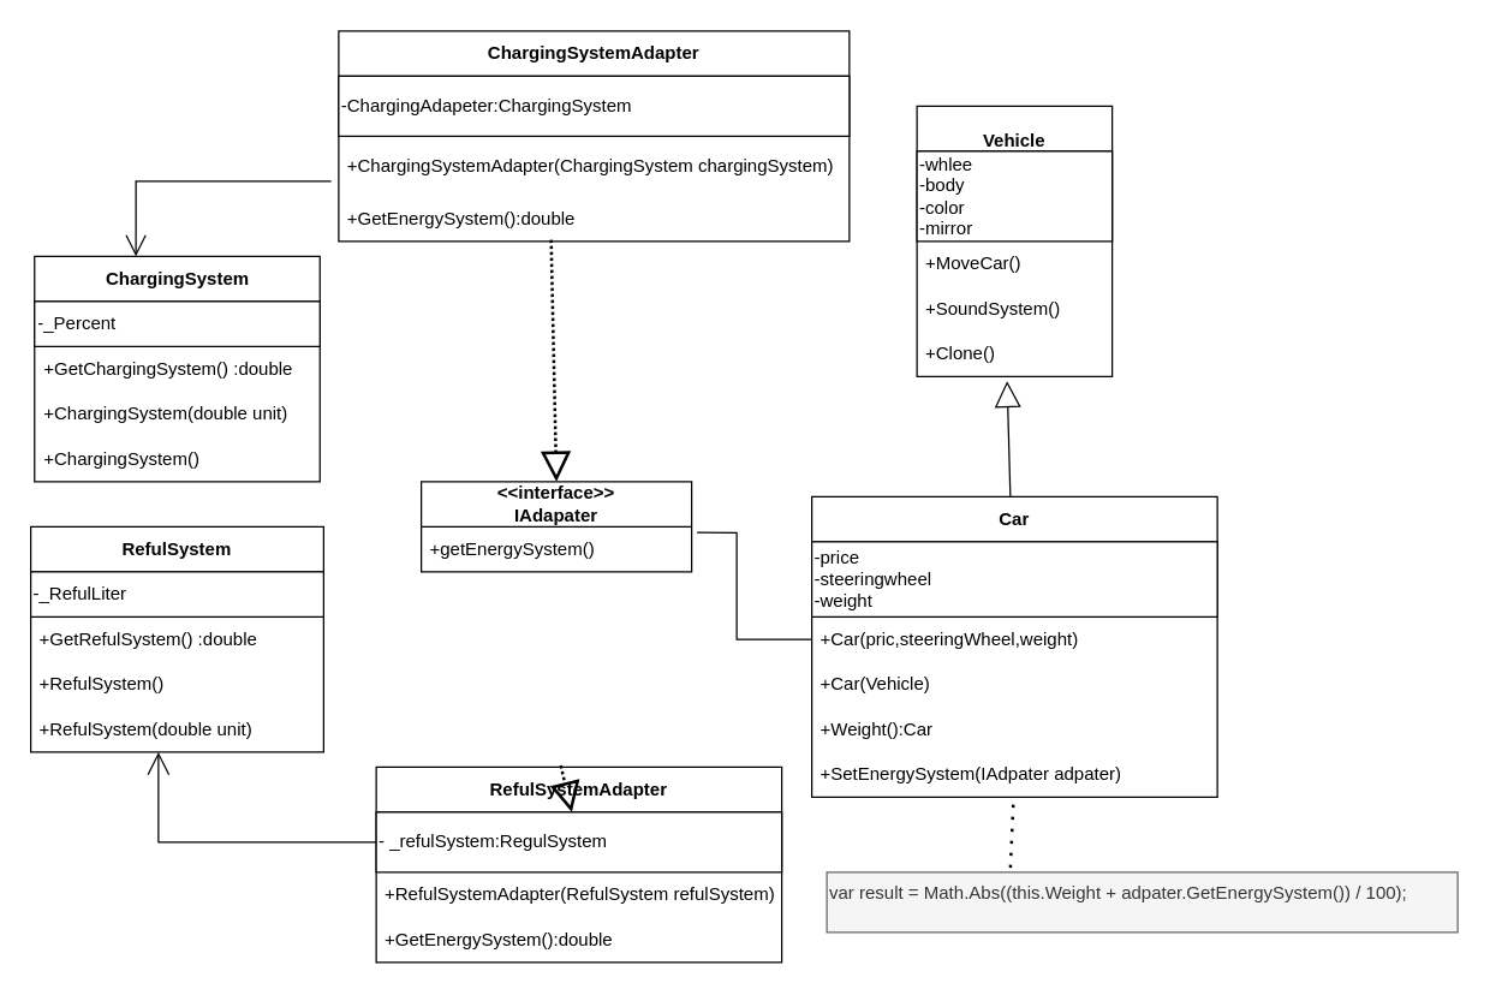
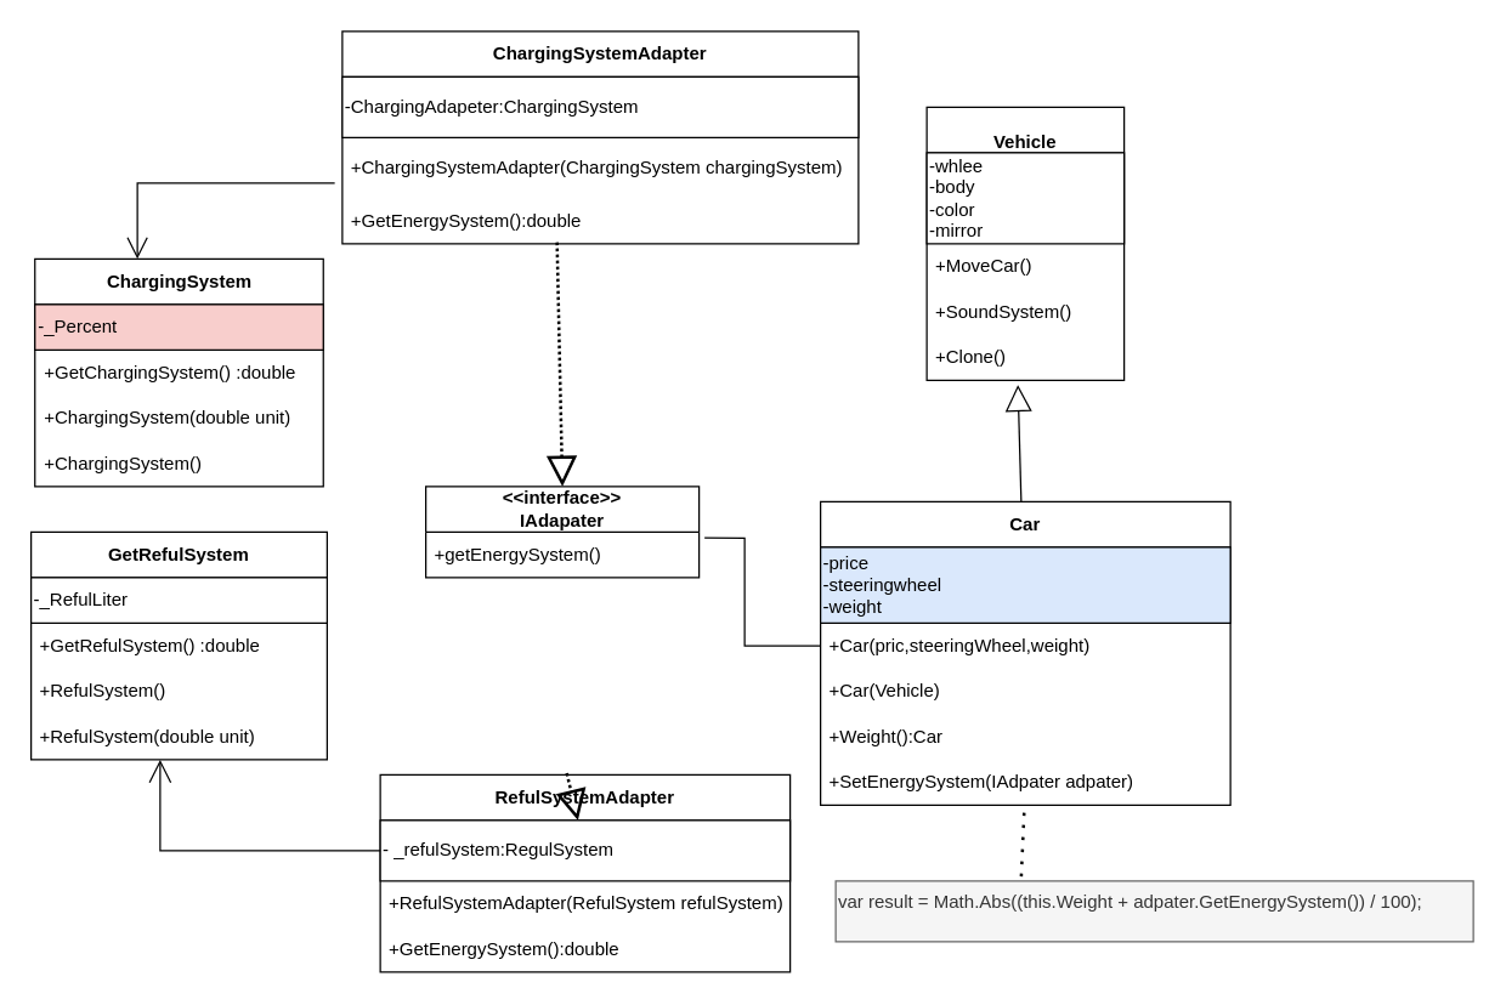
  <mxCell id="0" />
  <mxCell id="1" parent="0" />
  <mxCell id="2" value="&lt;b&gt;&lt;br&gt;Vehicle&lt;/b&gt;" style="swimlane;fontStyle=0;childLayout=stackLayout;horizontal=1;startSize=30;horizontalStack=0;resizeParent=1;resizeParentMax=0;resizeLast=0;collapsible=1;marginBottom=0;whiteSpace=wrap;html=1;" parent="1" vertex="1"><mxGeometry x="610" y="70" width="130" height="180" as="geometry" /></mxCell>
  <mxCell id="3" value="-whlee&lt;br&gt;-body&lt;br&gt;-color&lt;br&gt;&lt;span style=&quot;background-color: initial;&quot;&gt;-mirror&lt;br&gt;&lt;/span&gt;" style="whiteSpace=wrap;html=1;aspect=fixed;align=left;" parent="2" vertex="1"><mxGeometry y="30" width="130" height="60" as="geometry" /></mxCell>
  <mxCell id="4" value="+MoveCar()" style="text;strokeColor=none;fillColor=none;align=left;verticalAlign=middle;spacingLeft=4;spacingRight=4;overflow=hidden;points=[[0,0.5],[1,0.5]];portConstraint=eastwest;rotatable=0;whiteSpace=wrap;html=1;" parent="2" vertex="1"><mxGeometry y="90" width="130" height="30" as="geometry" /></mxCell>
  <mxCell id="5" value="+SoundSystem()" style="text;strokeColor=none;fillColor=none;align=left;verticalAlign=middle;spacingLeft=4;spacingRight=4;overflow=hidden;points=[[0,0.5],[1,0.5]];portConstraint=eastwest;rotatable=0;whiteSpace=wrap;html=1;" parent="2" vertex="1"><mxGeometry y="120" width="130" height="30" as="geometry" /></mxCell>
  <mxCell id="6" value="+Clone()" style="text;strokeColor=none;fillColor=none;align=left;verticalAlign=middle;spacingLeft=4;spacingRight=4;overflow=hidden;points=[[0,0.5],[1,0.5]];portConstraint=eastwest;rotatable=0;whiteSpace=wrap;html=1;" parent="2" vertex="1"><mxGeometry y="150" width="130" height="30" as="geometry" /></mxCell>
- <mxCell id="7" value="&lt;b&gt;RefulSystem&lt;/b&gt;" style="swimlane;fontStyle=0;childLayout=stackLayout;horizontal=1;startSize=30;horizontalStack=0;resizeParent=1;resizeParentMax=0;resizeLast=0;collapsible=1;marginBottom=0;whiteSpace=wrap;html=1;" parent="1" vertex="1"><mxGeometry x="20" y="350" width="195" height="150" as="geometry" /></mxCell>
+ <mxCell id="7" value="&lt;b&gt;GetRefulSystem&lt;/b&gt;" style="swimlane;fontStyle=0;childLayout=stackLayout;horizontal=1;startSize=30;horizontalStack=0;resizeParent=1;resizeParentMax=0;resizeLast=0;collapsible=1;marginBottom=0;whiteSpace=wrap;html=1;" parent="1" vertex="1"><mxGeometry x="20" y="350" width="195" height="150" as="geometry" /></mxCell>
  <mxCell id="8" value="-_RefulLiter" style="rounded=0;whiteSpace=wrap;html=1;align=left;" vertex="1" parent="7"><mxGeometry y="30" width="195" height="30" as="geometry" /></mxCell>
  <mxCell id="9" value="+GetRefulSystem() :double" style="text;strokeColor=none;fillColor=none;align=left;verticalAlign=middle;spacingLeft=4;spacingRight=4;overflow=hidden;points=[[0,0.5],[1,0.5]];portConstraint=eastwest;rotatable=0;whiteSpace=wrap;html=1;" parent="7" vertex="1"><mxGeometry y="60" width="195" height="30" as="geometry" /></mxCell>
  <mxCell id="10" value="+RefulSystem()" style="text;strokeColor=none;fillColor=none;align=left;verticalAlign=middle;spacingLeft=4;spacingRight=4;overflow=hidden;points=[[0,0.5],[1,0.5]];portConstraint=eastwest;rotatable=0;whiteSpace=wrap;html=1;" vertex="1" parent="7"><mxGeometry y="90" width="195" height="30" as="geometry" /></mxCell>
  <mxCell id="11" value="+RefulSystem(double unit)" style="text;strokeColor=none;fillColor=none;align=left;verticalAlign=middle;spacingLeft=4;spacingRight=4;overflow=hidden;points=[[0,0.5],[1,0.5]];portConstraint=eastwest;rotatable=0;whiteSpace=wrap;html=1;" vertex="1" parent="7"><mxGeometry y="120" width="195" height="30" as="geometry" /></mxCell>
  <mxCell id="12" value="&lt;b&gt;Car&lt;/b&gt;" style="swimlane;fontStyle=0;childLayout=stackLayout;horizontal=1;startSize=30;horizontalStack=0;resizeParent=1;resizeParentMax=0;resizeLast=0;collapsible=1;marginBottom=0;whiteSpace=wrap;html=1;" parent="1" vertex="1"><mxGeometry x="540" y="330" width="270" height="200" as="geometry" /></mxCell>
- <mxCell id="13" value="-price&lt;br&gt;-steeringwheel&lt;br&gt;-weight" style="rounded=0;whiteSpace=wrap;html=1;align=left;" parent="12" vertex="1"><mxGeometry y="30" width="270" height="50" as="geometry" /></mxCell>
+ <mxCell id="13" value="-price&lt;br&gt;-steeringwheel&lt;br&gt;-weight" style="rounded=0;whiteSpace=wrap;html=1;align=left;fillColor=#dae8fc;" parent="12" vertex="1"><mxGeometry y="30" width="270" height="50" as="geometry" /></mxCell>
  <mxCell id="14" value="+Car(pric,steeringWheel,weight)" style="text;strokeColor=none;fillColor=none;align=left;verticalAlign=middle;spacingLeft=4;spacingRight=4;overflow=hidden;points=[[0,0.5],[1,0.5]];portConstraint=eastwest;rotatable=0;whiteSpace=wrap;html=1;" parent="12" vertex="1"><mxGeometry y="80" width="270" height="30" as="geometry" /></mxCell>
  <mxCell id="15" value="+Car(Vehicle)" style="text;strokeColor=none;fillColor=none;align=left;verticalAlign=middle;spacingLeft=4;spacingRight=4;overflow=hidden;points=[[0,0.5],[1,0.5]];portConstraint=eastwest;rotatable=0;whiteSpace=wrap;html=1;" parent="12" vertex="1"><mxGeometry y="110" width="270" height="30" as="geometry" /></mxCell>
  <mxCell id="16" value="+Weight():Car" style="text;strokeColor=none;fillColor=none;align=left;verticalAlign=middle;spacingLeft=4;spacingRight=4;overflow=hidden;points=[[0,0.5],[1,0.5]];portConstraint=eastwest;rotatable=0;whiteSpace=wrap;html=1;" parent="12" vertex="1"><mxGeometry y="140" width="270" height="30" as="geometry" /></mxCell>
  <mxCell id="17" value="+SetEnergySystem(IAdpater adpater)" style="text;strokeColor=none;fillColor=none;align=left;verticalAlign=middle;spacingLeft=4;spacingRight=4;overflow=hidden;points=[[0,0.5],[1,0.5]];portConstraint=eastwest;rotatable=0;whiteSpace=wrap;html=1;" parent="12" vertex="1"><mxGeometry y="170" width="270" height="30" as="geometry" /></mxCell>
  <mxCell id="18" value="&lt;b&gt;RefulSystemAdapter&lt;/b&gt;" style="swimlane;fontStyle=0;childLayout=stackLayout;horizontal=1;startSize=30;horizontalStack=0;resizeParent=1;resizeParentMax=0;resizeLast=0;collapsible=1;marginBottom=0;whiteSpace=wrap;html=1;" parent="1" vertex="1"><mxGeometry x="250" y="510" width="270" height="130" as="geometry" /></mxCell>
  <mxCell id="19" value="- _refulSystem:RegulSystem" style="whiteSpace=wrap;html=1;aspect=fixed;align=left;" parent="18" vertex="1"><mxGeometry y="30" width="270" height="40" as="geometry" /></mxCell>
  <mxCell id="20" value="+RefulSystemAdapter(RefulSystem refulSystem)" style="text;strokeColor=none;fillColor=none;align=left;verticalAlign=middle;spacingLeft=4;spacingRight=4;overflow=hidden;points=[[0,0.5],[1,0.5]];portConstraint=eastwest;rotatable=0;whiteSpace=wrap;html=1;" parent="18" vertex="1"><mxGeometry y="70" width="270" height="30" as="geometry" /></mxCell>
  <mxCell id="21" value="+GetEnergySystem():double" style="text;strokeColor=none;fillColor=none;align=left;verticalAlign=middle;spacingLeft=4;spacingRight=4;overflow=hidden;points=[[0,0.5],[1,0.5]];portConstraint=eastwest;rotatable=0;whiteSpace=wrap;html=1;" parent="18" vertex="1"><mxGeometry y="100" width="270" height="30" as="geometry" /></mxCell>
  <mxCell id="22" value="&lt;b&gt;&amp;lt;&amp;lt;interface&amp;gt;&amp;gt;&lt;br&gt;IAdapater&lt;/b&gt;" style="swimlane;fontStyle=0;childLayout=stackLayout;horizontal=1;startSize=30;horizontalStack=0;resizeParent=1;resizeParentMax=0;resizeLast=0;collapsible=1;marginBottom=0;whiteSpace=wrap;html=1;" parent="1" vertex="1"><mxGeometry x="280" y="320" width="180" height="60" as="geometry" /></mxCell>
  <mxCell id="23" value="+getEnergySystem()" style="text;strokeColor=none;fillColor=none;align=left;verticalAlign=middle;spacingLeft=4;spacingRight=4;overflow=hidden;points=[[0,0.5],[1,0.5]];portConstraint=eastwest;rotatable=0;whiteSpace=wrap;html=1;" parent="22" vertex="1"><mxGeometry y="30" width="180" height="30" as="geometry" /></mxCell>
  <mxCell id="24" value="&lt;b&gt;ChargingSystem&lt;/b&gt;" style="swimlane;fontStyle=0;childLayout=stackLayout;horizontal=1;startSize=30;horizontalStack=0;resizeParent=1;resizeParentMax=0;resizeLast=0;collapsible=1;marginBottom=0;whiteSpace=wrap;html=1;" parent="1" vertex="1"><mxGeometry x="22.5" y="170" width="190" height="150" as="geometry" /></mxCell>
- <mxCell id="25" value="-_Percent" style="rounded=0;whiteSpace=wrap;html=1;align=left;" vertex="1" parent="24"><mxGeometry y="30" width="190" height="30" as="geometry" /></mxCell>
+ <mxCell id="25" value="-_Percent" style="rounded=0;whiteSpace=wrap;html=1;align=left;fillColor=#f8cecc;" vertex="1" parent="24"><mxGeometry y="30" width="190" height="30" as="geometry" /></mxCell>
  <mxCell id="26" value="+GetChargingSystem() :double" style="text;strokeColor=none;fillColor=none;align=left;verticalAlign=middle;spacingLeft=4;spacingRight=4;overflow=hidden;points=[[0,0.5],[1,0.5]];portConstraint=eastwest;rotatable=0;whiteSpace=wrap;html=1;" vertex="1" parent="24"><mxGeometry y="60" width="190" height="30" as="geometry" /></mxCell>
  <mxCell id="27" value="+ChargingSystem(double unit)" style="text;strokeColor=none;fillColor=none;align=left;verticalAlign=middle;spacingLeft=4;spacingRight=4;overflow=hidden;points=[[0,0.5],[1,0.5]];portConstraint=eastwest;rotatable=0;whiteSpace=wrap;html=1;" vertex="1" parent="24"><mxGeometry y="90" width="190" height="30" as="geometry" /></mxCell>
  <mxCell id="28" value="+ChargingSystem()" style="text;strokeColor=none;fillColor=none;align=left;verticalAlign=middle;spacingLeft=4;spacingRight=4;overflow=hidden;points=[[0,0.5],[1,0.5]];portConstraint=eastwest;rotatable=0;whiteSpace=wrap;html=1;" vertex="1" parent="24"><mxGeometry y="120" width="190" height="30" as="geometry" /></mxCell>
  <mxCell id="29" value="&lt;b&gt;ChargingSystemAdapter&lt;/b&gt;" style="swimlane;fontStyle=0;childLayout=stackLayout;horizontal=1;startSize=30;horizontalStack=0;resizeParent=1;resizeParentMax=0;resizeLast=0;collapsible=1;marginBottom=0;whiteSpace=wrap;html=1;" parent="1" vertex="1"><mxGeometry x="225" y="20" width="340" height="140" as="geometry" /></mxCell>
  <mxCell id="30" value="-ChargingAdapeter:ChargingSystem" style="whiteSpace=wrap;html=1;aspect=fixed;align=left;" parent="29" vertex="1"><mxGeometry y="30" width="340" height="40" as="geometry" /></mxCell>
  <mxCell id="31" value="+ChargingSystemAdapter(ChargingSystem chargingSystem)" style="text;strokeColor=none;fillColor=none;align=left;verticalAlign=middle;spacingLeft=4;spacingRight=4;overflow=hidden;points=[[0,0.5],[1,0.5]];portConstraint=eastwest;rotatable=0;whiteSpace=wrap;html=1;" parent="29" vertex="1"><mxGeometry y="70" width="340" height="40" as="geometry" /></mxCell>
  <mxCell id="32" value="+GetEnergySystem():double" style="text;strokeColor=none;fillColor=none;align=left;verticalAlign=middle;spacingLeft=4;spacingRight=4;overflow=hidden;points=[[0,0.5],[1,0.5]];portConstraint=eastwest;rotatable=0;whiteSpace=wrap;html=1;" parent="29" vertex="1"><mxGeometry y="110" width="340" height="30" as="geometry" /></mxCell>
  <mxCell id="33" value="" style="endArrow=block;html=1;rounded=0;endFill=0;strokeWidth=1;startSize=6;endSize=15;" parent="1" source="12" edge="1"><mxGeometry width="50" height="50" relative="1" as="geometry"><mxPoint x="580" y="330" as="sourcePoint" /><mxPoint x="670" y="253" as="targetPoint" /></mxGeometry></mxCell>
  <mxCell id="34" value="" style="endArrow=open;html=1;rounded=0;exitX=0;exitY=0.5;exitDx=0;exitDy=0;endFill=0;startSize=9;endSize=13;" parent="1" source="19" edge="1"><mxGeometry width="50" height="50" relative="1" as="geometry"><mxPoint x="200" y="600" as="sourcePoint" /><mxPoint x="105" y="500" as="targetPoint" /><Array as="points"><mxPoint x="105" y="560" /></Array></mxGeometry></mxCell>
  <mxCell id="35" value="" style="endArrow=open;html=1;rounded=0;endFill=0;startSize=9;endSize=12;" parent="1" edge="1"><mxGeometry width="50" height="50" relative="1" as="geometry"><mxPoint x="220" y="120" as="sourcePoint" /><mxPoint x="90" y="170" as="targetPoint" /><Array as="points"><mxPoint x="90" y="120" /></Array></mxGeometry></mxCell>
  <mxCell id="36" value="" style="endArrow=block;dashed=1;html=1;dashPattern=1 1;strokeWidth=2;rounded=0;entryX=0.5;entryY=0;entryDx=0;entryDy=0;endFill=0;endSize=15;exitX=0.416;exitY=0.967;exitDx=0;exitDy=0;exitPerimeter=0;" parent="1" source="32" target="22" edge="1"><mxGeometry width="50" height="50" relative="1" as="geometry"><mxPoint x="365.517" y="190" as="sourcePoint" /><mxPoint x="240" y="290" as="targetPoint" /></mxGeometry></mxCell>
  <mxCell id="37" value="" style="endArrow=block;dashed=1;html=1;dashPattern=1 1;strokeWidth=2;rounded=0;exitX=0.455;exitY=-0.008;exitDx=0;exitDy=0;exitPerimeter=0;endFill=0;endSize=15;" parent="1" source="18" target="19" edge="1"><mxGeometry width="50" height="50" relative="1" as="geometry"><mxPoint x="378" y="168" as="sourcePoint" /><mxPoint x="340" y="420" as="targetPoint" /></mxGeometry></mxCell>
  <mxCell id="38" value="" style="endArrow=none;html=1;rounded=0;endFill=0;endSize=13;exitX=0;exitY=0.5;exitDx=0;exitDy=0;entryX=1.02;entryY=0.127;entryDx=0;entryDy=0;entryPerimeter=0;" parent="1" source="14" edge="1" target="23"><mxGeometry width="50" height="50" relative="1" as="geometry"><mxPoint x="440" y="460" as="sourcePoint" /><mxPoint x="460" y="378" as="targetPoint" /><Array as="points"><mxPoint x="490" y="425" /><mxPoint x="490" y="354" /></Array></mxGeometry></mxCell>
  <mxCell id="39" value="var result = Math.Abs((this.Weight + adpater.GetEnergySystem()) / 100);" style="text;whiteSpace=wrap;fillColor=#f5f5f5;fontColor=#333333;strokeColor=#666666;" vertex="1" parent="1"><mxGeometry x="550" y="580" width="420" height="40" as="geometry" /></mxCell>
  <mxCell id="40" value="" style="endArrow=none;dashed=1;html=1;dashPattern=1 3;strokeWidth=2;rounded=0;exitX=0.291;exitY=-0.075;exitDx=0;exitDy=0;exitPerimeter=0;" edge="1" parent="1" source="39" target="17"><mxGeometry width="50" height="50" relative="1" as="geometry"><mxPoint x="800" y="560" as="sourcePoint" /><mxPoint x="850" y="510" as="targetPoint" /></mxGeometry></mxCell>
